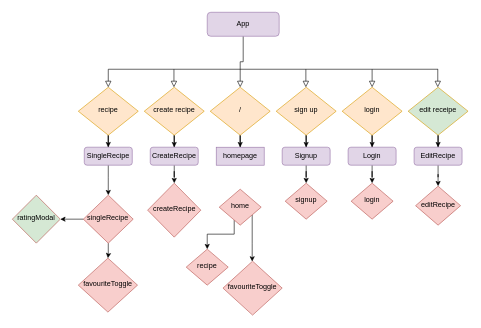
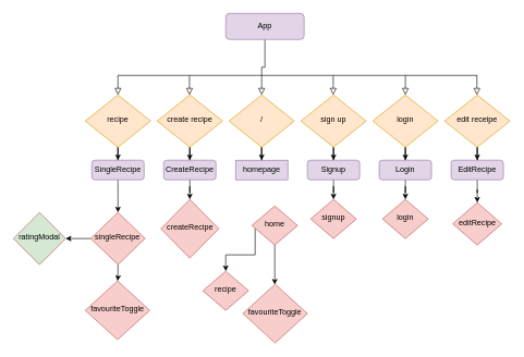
  <mxCell id="0" />
  <mxCell id="1" parent="0" />
  <mxCell id="2" value="" style="rounded=0;html=1;jettySize=auto;orthogonalLoop=1;fontSize=11;endArrow=block;endFill=0;endSize=8;strokeWidth=1;shadow=0;labelBackgroundColor=none;edgeStyle=orthogonalEdgeStyle;entryX=0.5;entryY=0;entryDx=0;entryDy=0;" parent="1" source="3" target="5" edge="1"><mxGeometry relative="1" as="geometry" /></mxCell>
  <mxCell id="3" value="App" style="rounded=1;whiteSpace=wrap;html=1;fontSize=12;glass=0;strokeWidth=1;shadow=0;fillColor=#e1d5e7;strokeColor=#9673a6;" parent="1" vertex="1"><mxGeometry x="345" y="20" width="120" height="40" as="geometry" /></mxCell>
  <mxCell id="4" value="" style="edgeStyle=orthogonalEdgeStyle;rounded=0;orthogonalLoop=1;jettySize=auto;html=1;" edge="1" parent="1" source="5" target="24"><mxGeometry relative="1" as="geometry" /></mxCell>
  <mxCell id="5" value="/" style="rhombus;whiteSpace=wrap;html=1;shadow=0;fontFamily=Helvetica;fontSize=12;align=center;strokeWidth=1;spacing=6;spacingTop=-4;fillColor=#ffe6cc;strokeColor=#d79b00;" parent="1" vertex="1"><mxGeometry x="350" y="145" width="100" height="80" as="geometry" /></mxCell>
  <mxCell id="6" value="" style="edgeStyle=orthogonalEdgeStyle;rounded=0;orthogonalLoop=1;jettySize=auto;html=1;" edge="1" parent="1" source="7" target="28"><mxGeometry relative="1" as="geometry" /></mxCell>
  <mxCell id="7" value="sign up" style="rhombus;whiteSpace=wrap;html=1;shadow=0;fontFamily=Helvetica;fontSize=12;align=center;strokeWidth=1;spacing=6;spacingTop=-4;fillColor=#ffe6cc;strokeColor=#d79b00;" vertex="1" parent="1"><mxGeometry x="460" y="145" width="100" height="80" as="geometry" /></mxCell>
  <mxCell id="8" value="" style="edgeStyle=orthogonalEdgeStyle;rounded=0;orthogonalLoop=1;jettySize=auto;html=1;" edge="1" parent="1" source="9" target="30"><mxGeometry relative="1" as="geometry" /></mxCell>
  <mxCell id="9" value="login" style="rhombus;whiteSpace=wrap;html=1;shadow=0;fontFamily=Helvetica;fontSize=12;align=center;strokeWidth=1;spacing=6;spacingTop=-4;fillColor=#ffe6cc;strokeColor=#d79b00;" vertex="1" parent="1"><mxGeometry x="570" y="145" width="100" height="80" as="geometry" /></mxCell>
  <mxCell id="10" value="" style="edgeStyle=orthogonalEdgeStyle;rounded=0;orthogonalLoop=1;jettySize=auto;html=1;" edge="1" parent="1" source="11" target="26"><mxGeometry relative="1" as="geometry" /></mxCell>
  <mxCell id="11" value="create recipe" style="rhombus;whiteSpace=wrap;html=1;shadow=0;fontFamily=Helvetica;fontSize=12;align=center;strokeWidth=1;spacing=6;spacingTop=-4;fillColor=#ffe6cc;strokeColor=#d79b00;" vertex="1" parent="1"><mxGeometry x="240" y="145" width="100" height="80" as="geometry" /></mxCell>
  <mxCell id="12" value="" style="edgeStyle=orthogonalEdgeStyle;rounded=0;orthogonalLoop=1;jettySize=auto;html=1;" edge="1" parent="1" source="13" target="32"><mxGeometry relative="1" as="geometry" /></mxCell>
- <mxCell id="13" value="edit receipe" style="rhombus;whiteSpace=wrap;html=1;shadow=0;fontFamily=Helvetica;fontSize=12;align=center;strokeWidth=1;spacing=6;spacingTop=-4;fillColor=#d5e8d4;strokeColor=#d79b00;" vertex="1" parent="1"><mxGeometry x="680" y="145" width="100" height="80" as="geometry" /></mxCell>
+ <mxCell id="13" value="edit receipe" style="rhombus;whiteSpace=wrap;html=1;shadow=0;fontFamily=Helvetica;fontSize=12;align=center;strokeWidth=1;spacing=6;spacingTop=-4;fillColor=#ffe6cc;strokeColor=#d79b00;" vertex="1" parent="1"><mxGeometry x="680" y="145" width="100" height="80" as="geometry" /></mxCell>
  <mxCell id="14" value="" style="edgeStyle=orthogonalEdgeStyle;rounded=0;orthogonalLoop=1;jettySize=auto;html=1;" edge="1" parent="1" source="15" target="23"><mxGeometry relative="1" as="geometry" /></mxCell>
  <mxCell id="15" value="recipe" style="rhombus;whiteSpace=wrap;html=1;shadow=0;fontFamily=Helvetica;fontSize=12;align=center;strokeWidth=1;spacing=6;spacingTop=-4;fillColor=#ffe6cc;strokeColor=#d79b00;" vertex="1" parent="1"><mxGeometry x="130" y="145" width="100" height="80" as="geometry" /></mxCell>
  <mxCell id="16" value="" style="endArrow=none;html=1;rounded=0;" edge="1" parent="1"><mxGeometry width="50" height="50" relative="1" as="geometry"><mxPoint y="115" as="sourcePoint" x="180" /><mxPoint x="730" y="115" as="targetPoint" /></mxGeometry></mxCell>
  <mxCell id="17" value="" style="rounded=0;html=1;jettySize=auto;orthogonalLoop=1;fontSize=11;endArrow=block;endFill=0;endSize=8;strokeWidth=1;shadow=0;labelBackgroundColor=none;edgeStyle=orthogonalEdgeStyle;entryX=0.5;entryY=0;entryDx=0;entryDy=0;" edge="1" parent="1"><mxGeometry relative="1" as="geometry"><mxPoint y="115" as="sourcePoint" x="180" /><mxPoint y="145" as="targetPoint" x="180" /></mxGeometry></mxCell>
  <mxCell id="18" value="" style="rounded=0;html=1;jettySize=auto;orthogonalLoop=1;fontSize=11;endArrow=block;endFill=0;endSize=8;strokeWidth=1;shadow=0;labelBackgroundColor=none;edgeStyle=orthogonalEdgeStyle;entryX=0.5;entryY=0;entryDx=0;entryDy=0;" edge="1" parent="1"><mxGeometry relative="1" as="geometry"><mxPoint x="289.5" y="115" as="sourcePoint" /><mxPoint x="289.5" y="145" as="targetPoint" /></mxGeometry></mxCell>
  <mxCell id="19" value="" style="rounded=0;html=1;jettySize=auto;orthogonalLoop=1;fontSize=11;endArrow=block;endFill=0;endSize=8;strokeWidth=1;shadow=0;labelBackgroundColor=none;edgeStyle=orthogonalEdgeStyle;entryX=0.5;entryY=0;entryDx=0;entryDy=0;" edge="1" parent="1"><mxGeometry relative="1" as="geometry"><mxPoint x="509.5" y="115" as="sourcePoint" /><mxPoint x="509.5" y="145" as="targetPoint" /></mxGeometry></mxCell>
  <mxCell id="20" value="" style="rounded=0;html=1;jettySize=auto;orthogonalLoop=1;fontSize=11;endArrow=block;endFill=0;endSize=8;strokeWidth=1;shadow=0;labelBackgroundColor=none;edgeStyle=orthogonalEdgeStyle;entryX=0.5;entryY=0;entryDx=0;entryDy=0;" edge="1" parent="1"><mxGeometry relative="1" as="geometry"><mxPoint x="620" y="115" as="sourcePoint" /><mxPoint x="620" y="145" as="targetPoint" /></mxGeometry></mxCell>
  <mxCell id="21" value="" style="rounded=0;html=1;jettySize=auto;orthogonalLoop=1;fontSize=11;endArrow=block;endFill=0;endSize=8;strokeWidth=1;shadow=0;labelBackgroundColor=none;edgeStyle=orthogonalEdgeStyle;entryX=0.5;entryY=0;entryDx=0;entryDy=0;" edge="1" parent="1"><mxGeometry relative="1" as="geometry"><mxPoint x="729.5" y="115" as="sourcePoint" /><mxPoint x="729.5" y="145" as="targetPoint" /></mxGeometry></mxCell>
  <mxCell id="22" value="" style="edgeStyle=orthogonalEdgeStyle;rounded=0;orthogonalLoop=1;jettySize=auto;html=1;" edge="1" parent="1" source="23" target="42"><mxGeometry relative="1" as="geometry"><Array as="points"><mxPoint y="295" x="180" /><mxPoint y="295" x="180" /></Array></mxGeometry></mxCell>
  <mxCell id="23" value="SingleRecipe" style="rounded=1;whiteSpace=wrap;html=1;fontSize=12;glass=0;strokeWidth=1;shadow=0;fillColor=#e1d5e7;strokeColor=#9673a6;" vertex="1" parent="1"><mxGeometry x="140" y="245" width="80" height="30" as="geometry" /></mxCell>
  <mxCell id="24" value="homepage" style="whiteSpace=wrap;html=1;fontSize=12;glass=0;strokeWidth=1;shadow=0;fillColor=#e1d5e7;strokeColor=#9673a6;rounded=0;" vertex="1" parent="1"><mxGeometry x="360" y="245" width="80" height="30" as="geometry" /></mxCell>
  <mxCell id="25" value="" style="edgeStyle=orthogonalEdgeStyle;rounded=0;orthogonalLoop=1;jettySize=auto;html=1;" edge="1" parent="1" source="26" target="37"><mxGeometry relative="1" as="geometry" /></mxCell>
  <mxCell id="26" value="CreateRecipe" style="rounded=1;whiteSpace=wrap;html=1;fontSize=12;glass=0;strokeWidth=1;shadow=0;fillColor=#e1d5e7;strokeColor=#9673a6;" vertex="1" parent="1"><mxGeometry x="250" y="245" width="80" height="30" as="geometry" /></mxCell>
  <mxCell id="27" value="" style="edgeStyle=orthogonalEdgeStyle;rounded=0;orthogonalLoop=1;jettySize=auto;html=1;" edge="1" parent="1" source="28" target="38"><mxGeometry relative="1" as="geometry" /></mxCell>
  <mxCell id="28" value="Signup" style="rounded=1;whiteSpace=wrap;html=1;fontSize=12;glass=0;strokeWidth=1;shadow=0;fillColor=#e1d5e7;strokeColor=#9673a6;" vertex="1" parent="1"><mxGeometry x="470" y="245" width="80" height="30" as="geometry" /></mxCell>
  <mxCell id="29" value="" style="edgeStyle=orthogonalEdgeStyle;rounded=0;orthogonalLoop=1;jettySize=auto;html=1;" edge="1" parent="1" source="30" target="39"><mxGeometry relative="1" as="geometry" /></mxCell>
  <mxCell id="30" value="Login" style="rounded=1;whiteSpace=wrap;html=1;fontSize=12;glass=0;strokeWidth=1;shadow=0;fillColor=#e1d5e7;strokeColor=#9673a6;" vertex="1" parent="1"><mxGeometry x="580" y="245" width="80" height="30" as="geometry" /></mxCell>
  <mxCell id="31" value="" style="edgeStyle=orthogonalEdgeStyle;rounded=0;orthogonalLoop=1;jettySize=auto;html=1;" edge="1" parent="1" source="32" target="40"><mxGeometry relative="1" as="geometry" /></mxCell>
  <mxCell id="32" value="EditRecipe" style="rounded=1;whiteSpace=wrap;html=1;fontSize=12;glass=0;strokeWidth=1;shadow=0;fillColor=#e1d5e7;strokeColor=#9673a6;" vertex="1" parent="1"><mxGeometry x="690" y="245" width="80" height="30" as="geometry" /></mxCell>
  <mxCell id="33" value="recipe" style="rhombus;whiteSpace=wrap;html=1;shadow=0;fontFamily=Helvetica;fontSize=12;align=center;strokeWidth=1;spacing=6;spacingTop=-4;fillColor=#f8cecc;strokeColor=#b85450;" vertex="1" parent="1"><mxGeometry x="310" y="415" width="70" height="60" as="geometry" /></mxCell>
  <mxCell id="34" value="favouriteToggle" style="rhombus;whiteSpace=wrap;html=1;shadow=0;fontFamily=Helvetica;fontSize=12;align=center;strokeWidth=1;spacing=6;spacingTop=-4;fillColor=#f8cecc;strokeColor=#b85450;" vertex="1" parent="1"><mxGeometry x="371.25" y="435" width="98.75" height="90" as="geometry" /></mxCell>
  <mxCell id="35" value="favouriteToggle" style="rhombus;whiteSpace=wrap;html=1;shadow=0;fontFamily=Helvetica;fontSize=12;align=center;strokeWidth=1;spacing=6;spacingTop=-4;fillColor=#f8cecc;strokeColor=#b85450;" vertex="1" parent="1"><mxGeometry x="130" y="430" width="98.75" height="90" as="geometry" /></mxCell>
  <mxCell id="36" value="ratingModal" style="rhombus;whiteSpace=wrap;html=1;shadow=0;fontFamily=Helvetica;fontSize=12;align=center;strokeWidth=1;spacing=6;spacingTop=-4;fillColor=#d5e8d4;strokeColor=#b85450;" vertex="1" parent="1"><mxGeometry x="20" y="325" width="80" height="80" as="geometry" /></mxCell>
  <mxCell id="37" value="createRecipe" style="rhombus;whiteSpace=wrap;html=1;shadow=0;fontFamily=Helvetica;fontSize=12;align=center;strokeWidth=1;spacing=6;spacingTop=-4;fillColor=#f8cecc;strokeColor=#b85450;" vertex="1" parent="1"><mxGeometry x="245.63" y="305" width="88.75" height="90" as="geometry" /></mxCell>
  <mxCell id="38" value="signup" style="rhombus;whiteSpace=wrap;html=1;shadow=0;fontFamily=Helvetica;fontSize=12;align=center;strokeWidth=1;spacing=6;spacingTop=-4;fillColor=#f8cecc;strokeColor=#b85450;" vertex="1" parent="1"><mxGeometry x="475" y="305" width="70" height="60" as="geometry" /></mxCell>
  <mxCell id="39" value="login" style="rhombus;whiteSpace=wrap;html=1;shadow=0;fontFamily=Helvetica;fontSize=12;align=center;strokeWidth=1;spacing=6;spacingTop=-4;fillColor=#f8cecc;strokeColor=#b85450;" vertex="1" parent="1"><mxGeometry x="585" y="305" width="70" height="60" as="geometry" /></mxCell>
  <mxCell id="40" value="editRecipe" style="rhombus;whiteSpace=wrap;html=1;shadow=0;fontFamily=Helvetica;fontSize=12;align=center;strokeWidth=1;spacing=6;spacingTop=-4;fillColor=#f8cecc;strokeColor=#b85450;" vertex="1" parent="1"><mxGeometry x="692.5" y="310" width="75" height="65" as="geometry" /></mxCell>
  <mxCell id="41" value="" style="edgeStyle=orthogonalEdgeStyle;rounded=0;orthogonalLoop=1;jettySize=auto;html=1;" edge="1" parent="1" source="42" target="35"><mxGeometry relative="1" as="geometry" /></mxCell>
  <mxCell id="42" value="singleRecipe" style="rhombus;whiteSpace=wrap;html=1;shadow=0;fontFamily=Helvetica;fontSize=12;align=center;strokeWidth=1;spacing=6;spacingTop=-4;fillColor=#f8cecc;strokeColor=#b85450;" vertex="1" parent="1"><mxGeometry x="138.44" y="325" width="83.12" height="80" as="geometry" /></mxCell>
  <mxCell id="43" value="" style="edgeStyle=orthogonalEdgeStyle;rounded=0;orthogonalLoop=1;jettySize=auto;html=1;" edge="1" parent="1" source="45" target="33"><mxGeometry relative="1" as="geometry"><Array as="points"><mxPoint x="390" y="390" /><mxPoint x="345" y="390" /></Array></mxGeometry></mxCell>
  <mxCell id="44" value="" style="edgeStyle=orthogonalEdgeStyle;rounded=0;orthogonalLoop=1;jettySize=auto;html=1;" edge="1" parent="1" source="45" target="34"><mxGeometry relative="1" as="geometry"><Array as="points"><mxPoint x="420" y="405" /><mxPoint x="420" y="405" /></Array></mxGeometry></mxCell>
- <mxCell id="45" value="home" style="rhombus;whiteSpace=wrap;html=1;shadow=0;fontFamily=Helvetica;fontSize=12;align=center;strokeWidth=1;spacing=6;spacingTop=-4;fillColor=#f8cecc;strokeColor=#b85450;" vertex="1" parent="1"><mxGeometry x="365" y="315" width="70" height="60" as="geometry" /></mxCell>
+ <mxCell id="45" value="home" style="rhombus;whiteSpace=wrap;html=1;shadow=0;fontFamily=Helvetica;fontSize=12;align=center;strokeWidth=1;spacing=6;spacingTop=-4;fillColor=#f8cecc;strokeColor=#b85450;" vertex="1" parent="1"><mxGeometry x="385" y="315" width="70" height="60" as="geometry" /></mxCell>
  <mxCell id="46" value="" style="edgeStyle=orthogonalEdgeStyle;rounded=0;orthogonalLoop=1;jettySize=auto;html=1;" edge="1" parent="1"><mxGeometry relative="1" as="geometry"><mxPoint x="138.44" y="365" as="sourcePoint" /><mxPoint x="100" y="365" as="targetPoint" /></mxGeometry></mxCell>
